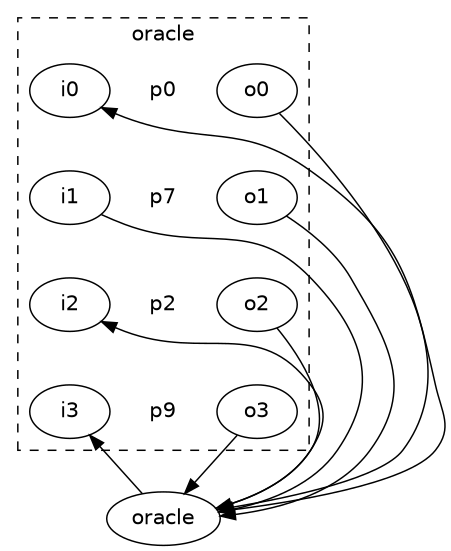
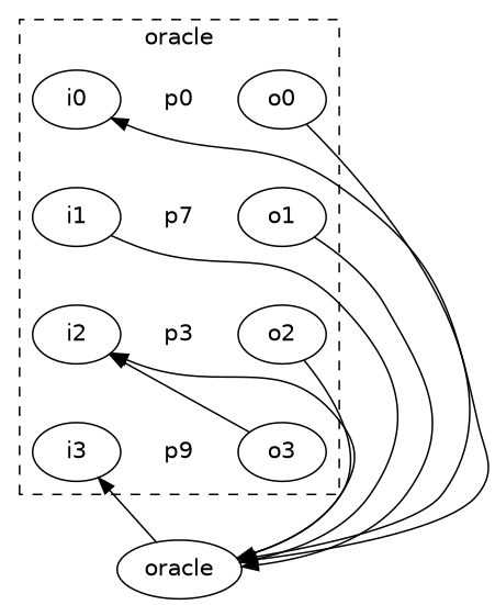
  digraph {
    fontname="DejaVu Sans"
    node [fontname="DejaVu Sans"]
    edge [fontname="DejaVu Sans" style=invis]
    i0
    p0 [height=0 shape=none width=0]
    o0
    i1
    n5 [height=0 label=p7 shape=none width=0]
    o1
    i2
-   p2 [height=0 shape=none width=0]
+   p2 [height=0 shape=none width=0 label=p3]
    o2
    i3
    n11 [height=0 label=p9 shape=none width=0]
    o3
    oracle
    subgraph cluster_1 {
      label=oracle
      style=dashed
      subgraph sub_2 {
        label=circuit
        rank=same
        style=dashed
        i0
        p0
        o0
      }
      subgraph sub_3 {
        label=circuit
        rank=same
        style=dashed
        i1
        n5
        o1
      }
      subgraph sub_4 {
        label=circuit
        rank=same
        style=dashed
        i2
        p2
        o2
      }
      subgraph sub_5 {
        label=circuit
        rank=same
        style=dashed
        i3
        n11
        o3
      }
    }
    i0 -> p0
    p0 -> o0
    p0 -> n5
    o0 -> oracle [constraint=false style=""]
    i1 -> n5
    i1 -> oracle [constraint=false style=""]
    n5 -> o1
    n5 -> p2
    o1 -> oracle [constraint=false style=""]
    i2 -> p2
    p2 -> o2
    p2 -> n11
    o2 -> oracle [constraint=false style=""]
    i3 -> n11
    n11 -> o3
    n11 -> oracle
-   o3 -> oracle [constraint=false style=""]
+   o3 -> i2 [constraint=false style=""]
    oracle -> i0 [constraint=false style=""]
    oracle -> i2 [constraint=false style=""]
    oracle -> i3 [constraint=false style=""]
  }
